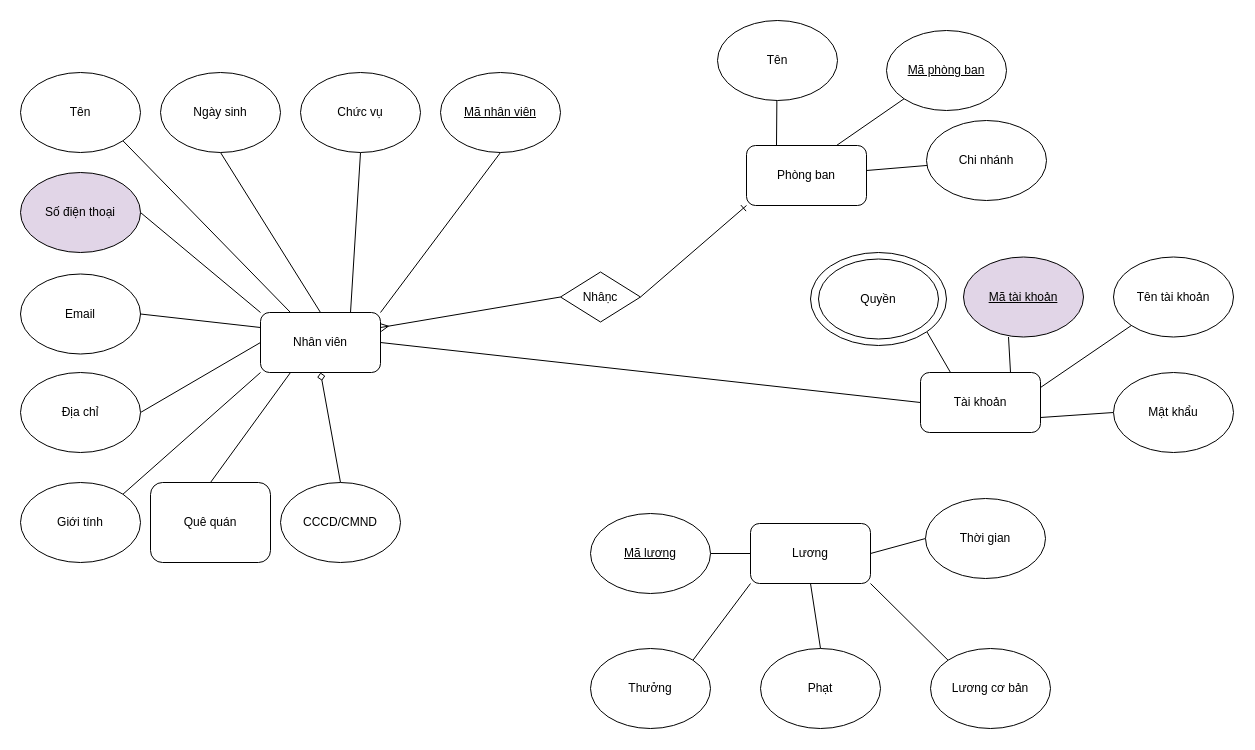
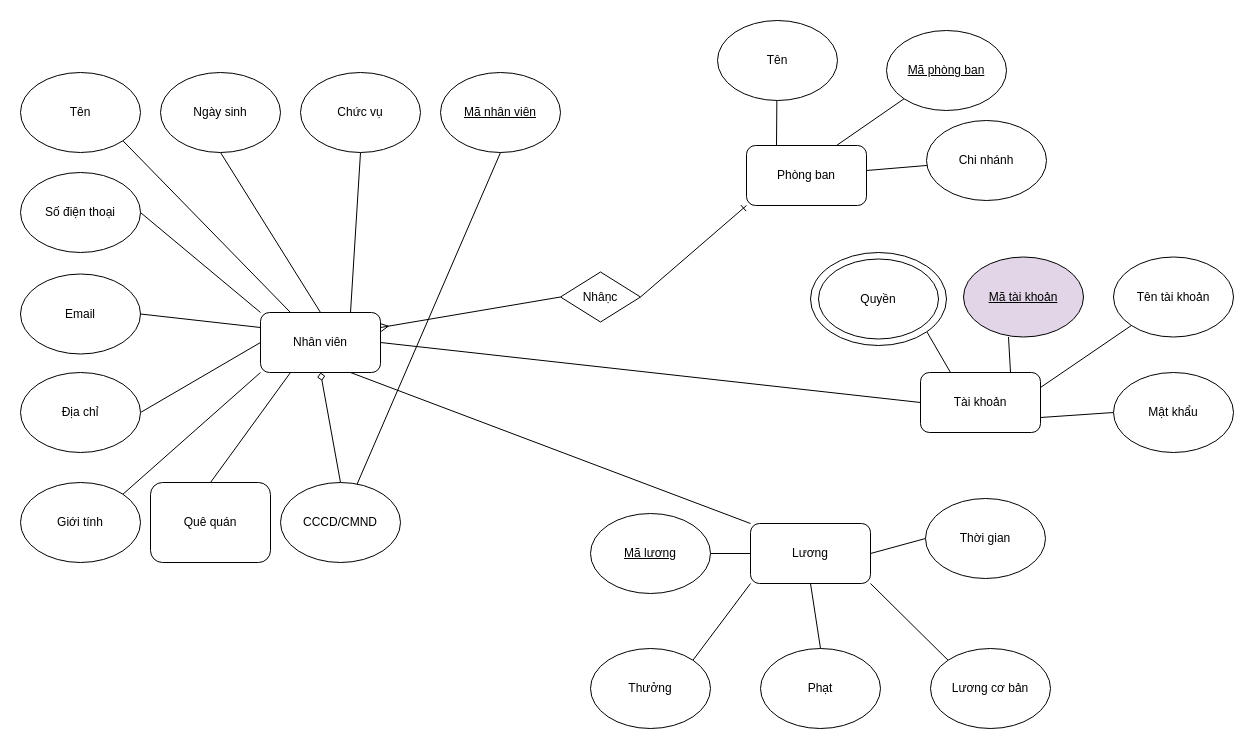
  <mxCell id="0" />
  <mxCell id="1" parent="0" />
  <mxCell id="2" style="rounded=0;orthogonalLoop=1;jettySize=auto;html=1;exitX=1;exitY=0.25;exitDx=0;exitDy=0;entryX=0;entryY=0.5;entryDx=0;entryDy=0;endArrow=none;endFill=0;startArrow=ERmany;startFill=0;" parent="1" source="5" target="31" edge="1"><mxGeometry relative="1" as="geometry"><mxPoint x="520" y="248.5" as="targetPoint" /></mxGeometry></mxCell>
+ <mxCell id="3" style="rounded=0;orthogonalLoop=1;jettySize=auto;html=1;exitX=0.75;exitY=1;exitDx=0;exitDy=0;entryX=0;entryY=0;entryDx=0;entryDy=0;endArrow=none;endFill=0;" parent="1" source="5" target="37" edge="1"><mxGeometry relative="1" as="geometry"><mxPoint x="596.667" y="603.333" as="targetPoint" /></mxGeometry></mxCell>
  <mxCell id="4" style="rounded=0;orthogonalLoop=1;jettySize=auto;html=1;exitX=1;exitY=0.5;exitDx=0;exitDy=0;entryX=0;entryY=0.5;entryDx=0;entryDy=0;endArrow=none;endFill=0;" edge="1" parent="1" source="5" target="48"><mxGeometry relative="1" as="geometry" /></mxCell>
  <mxCell id="5" value="Nhân viên" style="rounded=1;whiteSpace=wrap;html=1;" parent="1" vertex="1"><mxGeometry x="260" y="312" width="120" height="60" as="geometry" /></mxCell>
  <mxCell id="6" style="rounded=0;orthogonalLoop=1;jettySize=auto;html=1;exitX=1;exitY=1;exitDx=0;exitDy=0;entryX=0.25;entryY=0;entryDx=0;entryDy=0;endArrow=none;endFill=0;" parent="1" source="7" target="5" edge="1"><mxGeometry relative="1" as="geometry" /></mxCell>
  <mxCell id="7" value="Tên" style="ellipse;whiteSpace=wrap;html=1;" parent="1" vertex="1"><mxGeometry x="20" y="72" width="120" height="80" as="geometry" /></mxCell>
  <mxCell id="8" style="rounded=0;orthogonalLoop=1;jettySize=auto;html=1;exitX=0.5;exitY=1;exitDx=0;exitDy=0;entryX=0.5;entryY=0;entryDx=0;entryDy=0;endArrow=none;endFill=0;" parent="1" source="9" target="5" edge="1"><mxGeometry relative="1" as="geometry" /></mxCell>
  <mxCell id="9" value="Ngày sinh" style="ellipse;whiteSpace=wrap;html=1;" parent="1" vertex="1"><mxGeometry x="160" y="72" width="120" height="80" as="geometry" /></mxCell>
  <mxCell id="10" style="rounded=0;orthogonalLoop=1;jettySize=auto;html=1;exitX=1;exitY=0.5;exitDx=0;exitDy=0;entryX=0;entryY=0;entryDx=0;entryDy=0;endArrow=none;endFill=0;" parent="1" source="11" target="5" edge="1"><mxGeometry relative="1" as="geometry" /></mxCell>
- <mxCell id="11" value="Số điện thoại" style="ellipse;whiteSpace=wrap;html=1;fillColor=#e1d5e7;" parent="1" vertex="1"><mxGeometry x="20" y="172" width="120" height="80" as="geometry" /></mxCell>
+ <mxCell id="11" value="Số điện thoại" style="ellipse;whiteSpace=wrap;html=1;" parent="1" vertex="1"><mxGeometry x="20" y="172" width="120" height="80" as="geometry" /></mxCell>
  <mxCell id="12" style="rounded=0;orthogonalLoop=1;jettySize=auto;html=1;exitX=1;exitY=0.5;exitDx=0;exitDy=0;entryX=0;entryY=0.25;entryDx=0;entryDy=0;endArrow=none;endFill=0;" parent="1" source="13" target="5" edge="1"><mxGeometry relative="1" as="geometry" /></mxCell>
  <mxCell id="13" value="Email" style="ellipse;whiteSpace=wrap;html=1;" parent="1" vertex="1"><mxGeometry x="20" y="273.5" width="120" height="80" as="geometry" /></mxCell>
  <mxCell id="14" style="rounded=0;orthogonalLoop=1;jettySize=auto;html=1;exitX=1;exitY=0.5;exitDx=0;exitDy=0;entryX=0;entryY=0.5;entryDx=0;entryDy=0;endArrow=none;endFill=0;" parent="1" source="15" target="5" edge="1"><mxGeometry relative="1" as="geometry" /></mxCell>
  <mxCell id="15" value="Địa chỉ" style="ellipse;whiteSpace=wrap;html=1;" parent="1" vertex="1"><mxGeometry x="20" y="372" width="120" height="80" as="geometry" /></mxCell>
  <mxCell id="16" style="rounded=0;orthogonalLoop=1;jettySize=auto;html=1;exitX=0.5;exitY=1;exitDx=0;exitDy=0;entryX=0.75;entryY=0;entryDx=0;entryDy=0;endArrow=none;endFill=0;" parent="1" source="17" target="5" edge="1"><mxGeometry relative="1" as="geometry" /></mxCell>
  <mxCell id="17" value="Chức vụ" style="ellipse;whiteSpace=wrap;html=1;" parent="1" vertex="1"><mxGeometry x="300" y="72" width="120" height="80" as="geometry" /></mxCell>
- <mxCell id="18" style="rounded=0;orthogonalLoop=1;jettySize=auto;html=1;exitX=0.5;exitY=1;exitDx=0;exitDy=0;entryX=1;entryY=0;entryDx=0;entryDy=0;endArrow=none;endFill=0;" parent="1" source="19" target="5" edge="1"><mxGeometry relative="1" as="geometry" /></mxCell>
+ <mxCell id="18" style="rounded=0;orthogonalLoop=1;jettySize=auto;html=1;exitX=0.5;exitY=1;exitDx=0;exitDy=0;endArrow=none;endFill=0;" parent="1" source="19" target="25" edge="1"><mxGeometry relative="1" as="geometry" /></mxCell>
  <mxCell id="19" value="&lt;u&gt;Mã nhân viên&lt;/u&gt;" style="ellipse;whiteSpace=wrap;html=1;" parent="1" vertex="1"><mxGeometry x="440" y="72" width="120" height="80" as="geometry" /></mxCell>
  <mxCell id="20" style="rounded=0;orthogonalLoop=1;jettySize=auto;html=1;exitX=0.5;exitY=0;exitDx=0;exitDy=0;entryX=0.25;entryY=1;entryDx=0;entryDy=0;endArrow=none;endFill=0;" parent="1" source="21" target="5" edge="1"><mxGeometry relative="1" as="geometry" /></mxCell>
  <mxCell id="21" value="Quê quán" style="whiteSpace=wrap;html=1;rounded=1;" parent="1" vertex="1"><mxGeometry x="150" y="482" width="120" height="80" as="geometry" /></mxCell>
  <mxCell id="22" style="rounded=0;orthogonalLoop=1;jettySize=auto;html=1;exitX=1;exitY=0;exitDx=0;exitDy=0;entryX=0;entryY=1;entryDx=0;entryDy=0;endArrow=none;endFill=0;" parent="1" source="23" target="5" edge="1"><mxGeometry relative="1" as="geometry" /></mxCell>
  <mxCell id="23" value="Giới tính" style="ellipse;whiteSpace=wrap;html=1;" parent="1" vertex="1"><mxGeometry x="20" y="482" width="120" height="80" as="geometry" /></mxCell>
  <mxCell id="24" style="rounded=0;orthogonalLoop=1;jettySize=auto;html=1;exitX=0.5;exitY=0;exitDx=0;exitDy=0;entryX=0.5;entryY=1;entryDx=0;entryDy=0;endArrow=diamond;endFill=0;" parent="1" source="25" target="5" edge="1"><mxGeometry relative="1" as="geometry" /></mxCell>
  <mxCell id="25" value="CCCD/CMND" style="ellipse;whiteSpace=wrap;html=1;" parent="1" vertex="1"><mxGeometry x="280" y="482" width="120" height="80" as="geometry" /></mxCell>
  <mxCell id="26" style="rounded=0;orthogonalLoop=1;jettySize=auto;html=1;exitX=0.25;exitY=0;exitDx=0;exitDy=0;entryX=0.5;entryY=0;entryDx=0;entryDy=0;endArrow=none;endFill=0;" parent="1" source="29" target="32" edge="1"><mxGeometry relative="1" as="geometry" /></mxCell>
  <mxCell id="27" style="rounded=0;orthogonalLoop=1;jettySize=auto;html=1;exitX=0.75;exitY=0;exitDx=0;exitDy=0;entryX=0;entryY=1;entryDx=0;entryDy=0;endArrow=none;endFill=0;" parent="1" source="29" target="33" edge="1"><mxGeometry relative="1" as="geometry" /></mxCell>
  <mxCell id="28" value="" style="rounded=0;orthogonalLoop=1;jettySize=auto;html=1;endArrow=none;endFill=0;" parent="1" source="29" target="45" edge="1"><mxGeometry relative="1" as="geometry" /></mxCell>
  <mxCell id="29" value="Phòng ban" style="rounded=1;whiteSpace=wrap;html=1;" parent="1" vertex="1"><mxGeometry x="746" y="145" width="120" height="60" as="geometry" /></mxCell>
  <mxCell id="30" style="rounded=0;orthogonalLoop=1;jettySize=auto;html=1;exitX=1;exitY=0.5;exitDx=0;exitDy=0;entryX=0;entryY=1;entryDx=0;entryDy=0;endArrow=ERone;endFill=0;" parent="1" source="31" target="29" edge="1"><mxGeometry relative="1" as="geometry" /></mxCell>
  <mxCell id="31" value="Nhâṇc" style="rhombus;whiteSpace=wrap;html=1;" parent="1" vertex="1"><mxGeometry x="560" y="271.5" width="80" height="50" as="geometry" /></mxCell>
  <mxCell id="32" value="Tên" style="ellipse;whiteSpace=wrap;html=1;" parent="1" vertex="1"><mxGeometry x="717" y="20" width="120" height="80" as="geometry" /></mxCell>
  <mxCell id="33" value="&lt;u&gt;Mã phòng ban&lt;/u&gt;" style="ellipse;whiteSpace=wrap;html=1;" parent="1" vertex="1"><mxGeometry x="886" y="30" width="120" height="80" as="geometry" /></mxCell>
  <mxCell id="34" style="rounded=0;orthogonalLoop=1;jettySize=auto;html=1;exitX=1;exitY=0.5;exitDx=0;exitDy=0;entryX=0;entryY=0.5;entryDx=0;entryDy=0;endArrow=none;endFill=0;" parent="1" source="37" target="38" edge="1"><mxGeometry relative="1" as="geometry" /></mxCell>
  <mxCell id="35" style="rounded=0;orthogonalLoop=1;jettySize=auto;html=1;exitX=1;exitY=1;exitDx=0;exitDy=0;entryX=0;entryY=0;entryDx=0;entryDy=0;endArrow=none;endFill=0;" parent="1" source="37" target="39" edge="1"><mxGeometry relative="1" as="geometry" /></mxCell>
  <mxCell id="36" style="rounded=0;orthogonalLoop=1;jettySize=auto;html=1;exitX=0;exitY=1;exitDx=0;exitDy=0;entryX=1;entryY=0;entryDx=0;entryDy=0;endArrow=none;endFill=0;" parent="1" source="37" target="40" edge="1"><mxGeometry relative="1" as="geometry" /></mxCell>
  <mxCell id="37" value="Lương" style="rounded=1;whiteSpace=wrap;html=1;" parent="1" vertex="1"><mxGeometry x="750" y="523" width="120" height="60" as="geometry" /></mxCell>
  <mxCell id="38" value="Thời gian" style="ellipse;whiteSpace=wrap;html=1;" parent="1" vertex="1"><mxGeometry x="925" y="498" width="120" height="80" as="geometry" /></mxCell>
  <mxCell id="39" value="Lương cơ bản" style="ellipse;whiteSpace=wrap;html=1;" parent="1" vertex="1"><mxGeometry x="930" y="648" width="120" height="80" as="geometry" /></mxCell>
  <mxCell id="40" value="Thưởng" style="ellipse;whiteSpace=wrap;html=1;" parent="1" vertex="1"><mxGeometry x="590" y="648" width="120" height="80" as="geometry" /></mxCell>
  <mxCell id="41" style="rounded=0;orthogonalLoop=1;jettySize=auto;html=1;exitX=0.5;exitY=0;exitDx=0;exitDy=0;entryX=0.5;entryY=1;entryDx=0;entryDy=0;endArrow=none;endFill=0;" parent="1" source="42" target="37" edge="1"><mxGeometry relative="1" as="geometry" /></mxCell>
  <mxCell id="42" value="Phạt" style="ellipse;whiteSpace=wrap;html=1;" parent="1" vertex="1"><mxGeometry x="760" y="648" width="120" height="80" as="geometry" /></mxCell>
  <mxCell id="43" style="rounded=0;orthogonalLoop=1;jettySize=auto;html=1;exitX=1;exitY=0.5;exitDx=0;exitDy=0;entryX=0;entryY=0.5;entryDx=0;entryDy=0;endArrow=none;endFill=0;" parent="1" source="44" target="37" edge="1"><mxGeometry relative="1" as="geometry" /></mxCell>
  <mxCell id="44" value="&lt;u&gt;Mã lương&lt;/u&gt;" style="ellipse;whiteSpace=wrap;html=1;" parent="1" vertex="1"><mxGeometry x="590" y="513" width="120" height="80" as="geometry" /></mxCell>
  <mxCell id="45" value="Chi nhánh" style="ellipse;whiteSpace=wrap;html=1;" parent="1" vertex="1"><mxGeometry x="926" y="120" width="120" height="80" as="geometry" /></mxCell>
  <mxCell id="46" style="rounded=0;orthogonalLoop=1;jettySize=auto;html=1;exitX=1;exitY=0.25;exitDx=0;exitDy=0;endArrow=none;endFill=0;" edge="1" parent="1" source="48" target="49"><mxGeometry relative="1" as="geometry" /></mxCell>
  <mxCell id="47" style="rounded=0;orthogonalLoop=1;jettySize=auto;html=1;exitX=1;exitY=0.75;exitDx=0;exitDy=0;entryX=0;entryY=0.5;entryDx=0;entryDy=0;endArrow=none;endFill=0;" edge="1" parent="1" source="48" target="50"><mxGeometry relative="1" as="geometry" /></mxCell>
  <mxCell id="48" value="Tài khoản" style="rounded=1;whiteSpace=wrap;html=1;" vertex="1" parent="1"><mxGeometry x="920" y="372" width="120" height="60" as="geometry" /></mxCell>
  <mxCell id="49" value="Tên tài khoản" style="ellipse;whiteSpace=wrap;html=1;" vertex="1" parent="1"><mxGeometry x="1113" y="256.5" width="120" height="80" as="geometry" /></mxCell>
  <mxCell id="50" value="Mật khẩu" style="ellipse;whiteSpace=wrap;html=1;" vertex="1" parent="1"><mxGeometry x="1113" y="372" width="120" height="80" as="geometry" /></mxCell>
  <mxCell id="51" value="&lt;u&gt;Mã tài khoản&lt;/u&gt;" style="ellipse;whiteSpace=wrap;html=1;fillColor=#e1d5e7;" vertex="1" parent="1"><mxGeometry x="963" y="256.5" width="120" height="80" as="geometry" /></mxCell>
  <mxCell id="52" style="rounded=0;orthogonalLoop=1;jettySize=auto;html=1;exitX=0.75;exitY=0;exitDx=0;exitDy=0;entryX=0.375;entryY=1;entryDx=0;entryDy=0;entryPerimeter=0;endArrow=none;endFill=0;" edge="1" parent="1" source="48" target="51"><mxGeometry relative="1" as="geometry" /></mxCell>
  <mxCell id="53" style="rounded=0;orthogonalLoop=1;jettySize=auto;html=1;exitX=1;exitY=1;exitDx=0;exitDy=0;entryX=0.25;entryY=0;entryDx=0;entryDy=0;endArrow=none;endFill=0;" edge="1" parent="1" source="54" target="48"><mxGeometry relative="1" as="geometry" /></mxCell>
  <mxCell id="54" value="" style="ellipse;whiteSpace=wrap;html=1;" vertex="1" parent="1"><mxGeometry x="810" y="252" width="136" height="93" as="geometry" /></mxCell>
  <mxCell id="55" value="Quyền" style="ellipse;whiteSpace=wrap;html=1;" vertex="1" parent="1"><mxGeometry x="818" y="258.5" width="120" height="80" as="geometry" /></mxCell>
